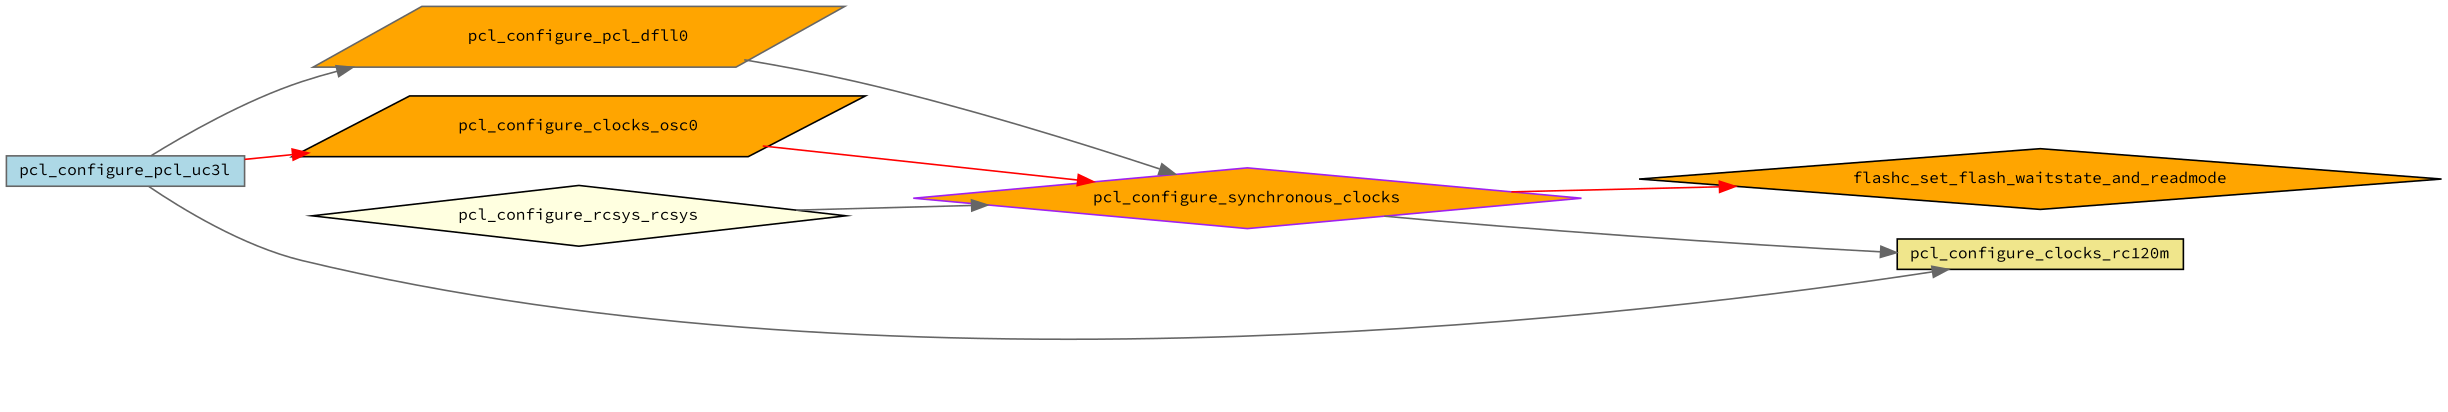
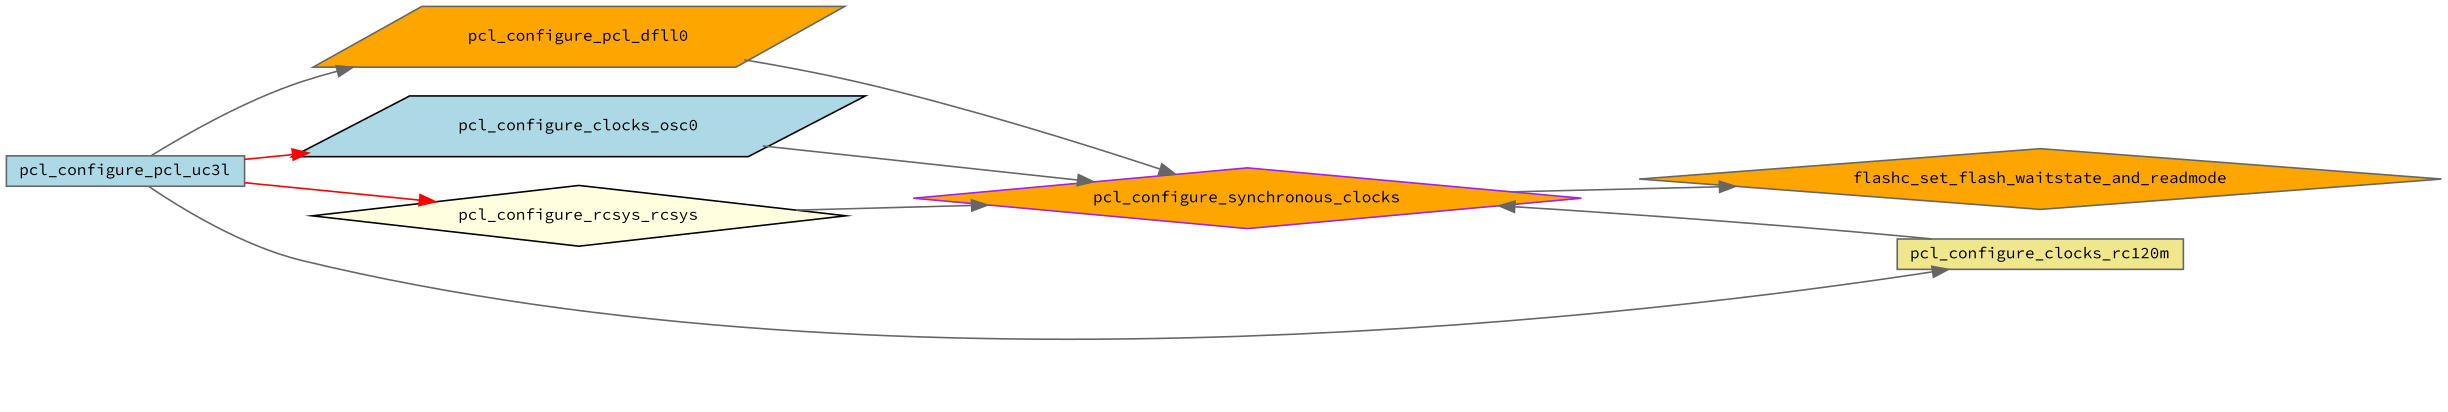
  digraph {
    fontname="Source Code Pro"
    rankdir=LR
    node [color=gray40 fillcolor=orange fontname="Source Code Pro" fontsize=10 shape=diamond style=filled]
    edge [color=gray40 fontname="Source Code Pro" fontsize=10 labelfontname=FreeSans labelfontsize=10 style=solid]
    n1 [fillcolor=lightblue fontcolor=black height=0.2 label=pcl_configure_pcl_uc3l shape=box width=0.4]
    n2 [height=0.2 label=pcl_configure_pcl_dfll0 shape=parallelogram width=0.4]
-   n3 [color=black height=0.2 label=pcl_configure_clocks_osc0 shape=parallelogram width=0.4]
-   n4 [color=black fillcolor=khaki height=0.2 label=pcl_configure_clocks_rc120m shape=box width=0.4]
+   n3 [color=black fillcolor=lightblue height=0.2 label=pcl_configure_clocks_osc0 shape=parallelogram width=0.4]
+   n4 [fillcolor=khaki height=0.2 label=pcl_configure_clocks_rc120m shape=box width=0.4]
    n5 [color=black fillcolor=lightyellow height=0.2 label=pcl_configure_rcsys_rcsys width=0.4]
    n6 [color=purple height=0.2 label=pcl_configure_synchronous_clocks width=0.4]
-   n7 [color=black height=0.2 label=flashc_set_flash_waitstate_and_readmode width=0.4]
+   n7 [height=0.2 label=flashc_set_flash_waitstate_and_readmode width=0.4]
    n1 -> n2
    n1 -> n3 [color=red]
    n1 -> n4
+   n1 -> n5 [color=red]
    n2 -> n6
-   n3 -> n6 [color=red]
-   n6 -> n4
+   n3 -> n6
+   n4 -> n6
    n5 -> n6
-   n6 -> n7 [color=red]
+   n6 -> n7
  }
